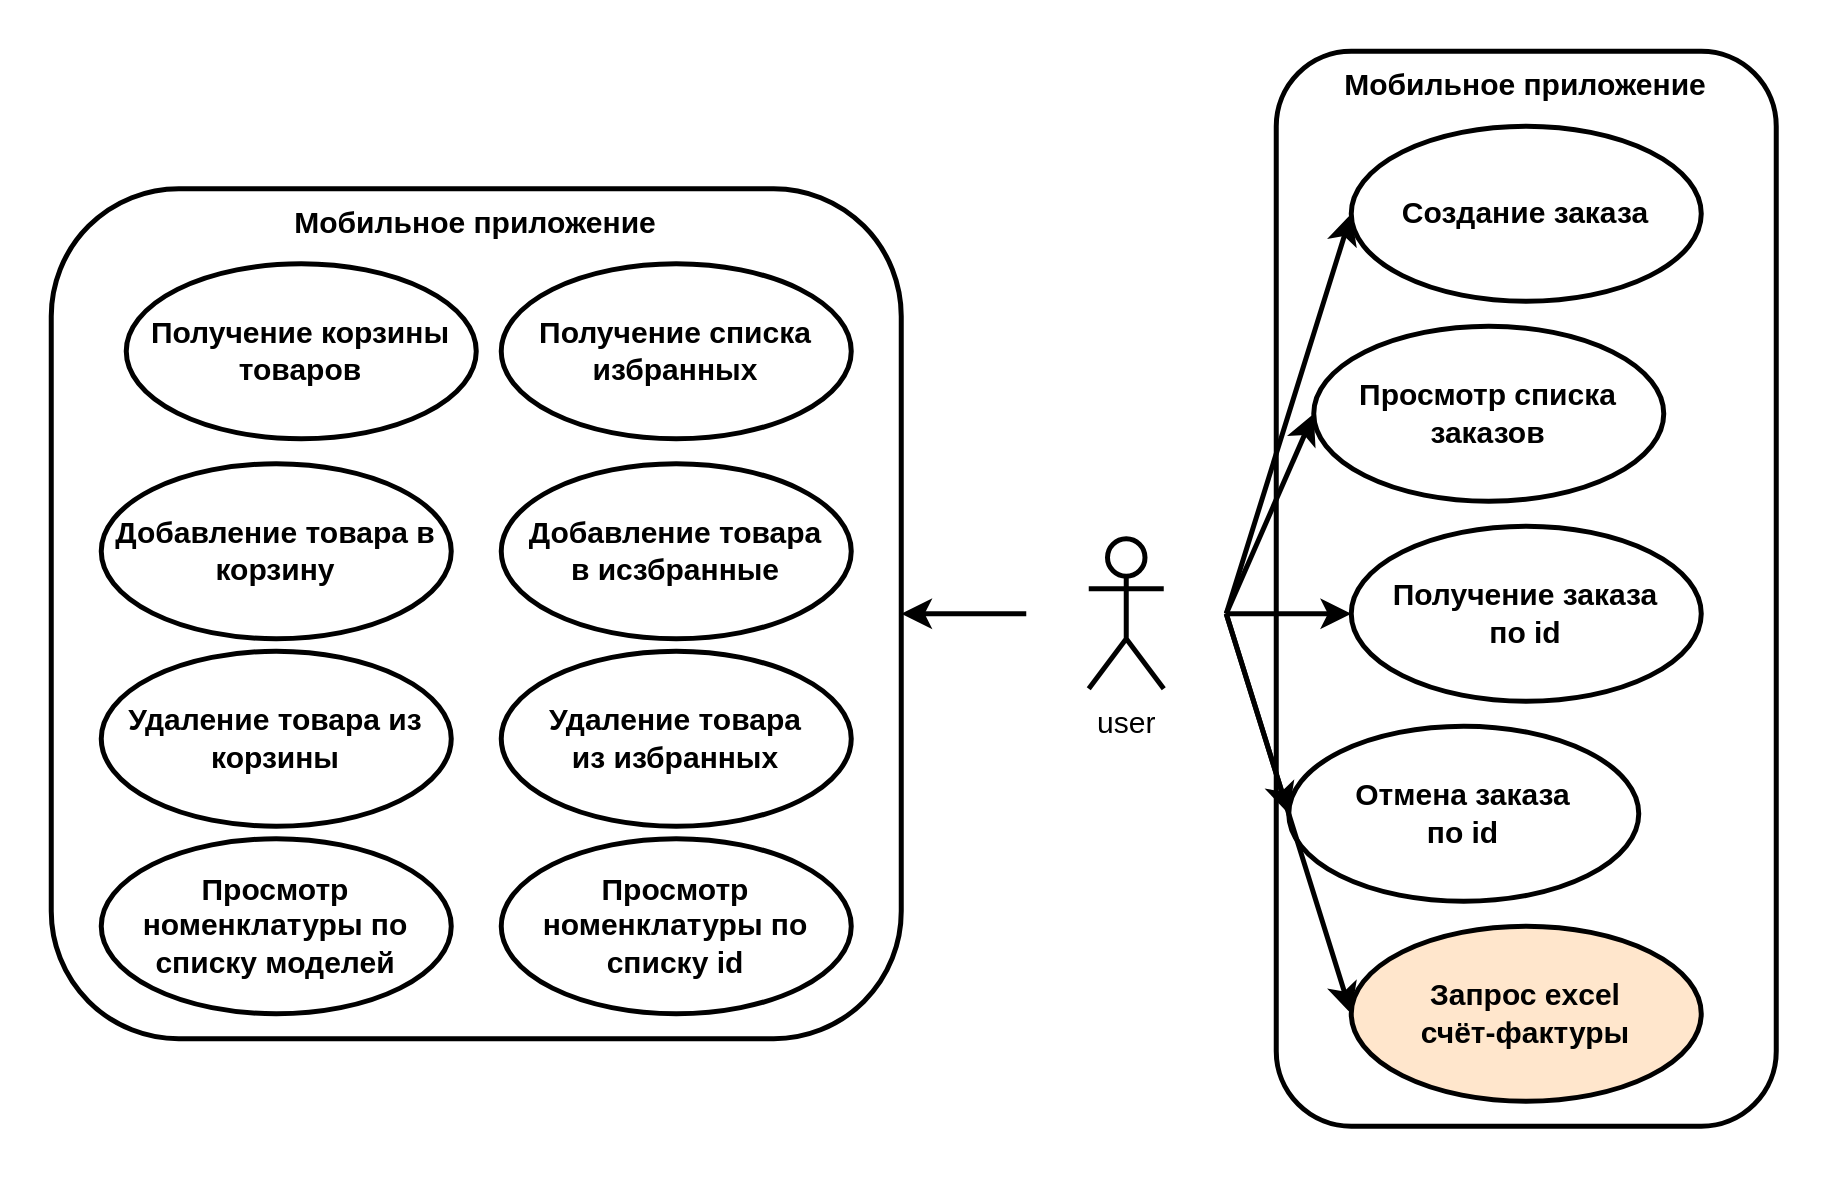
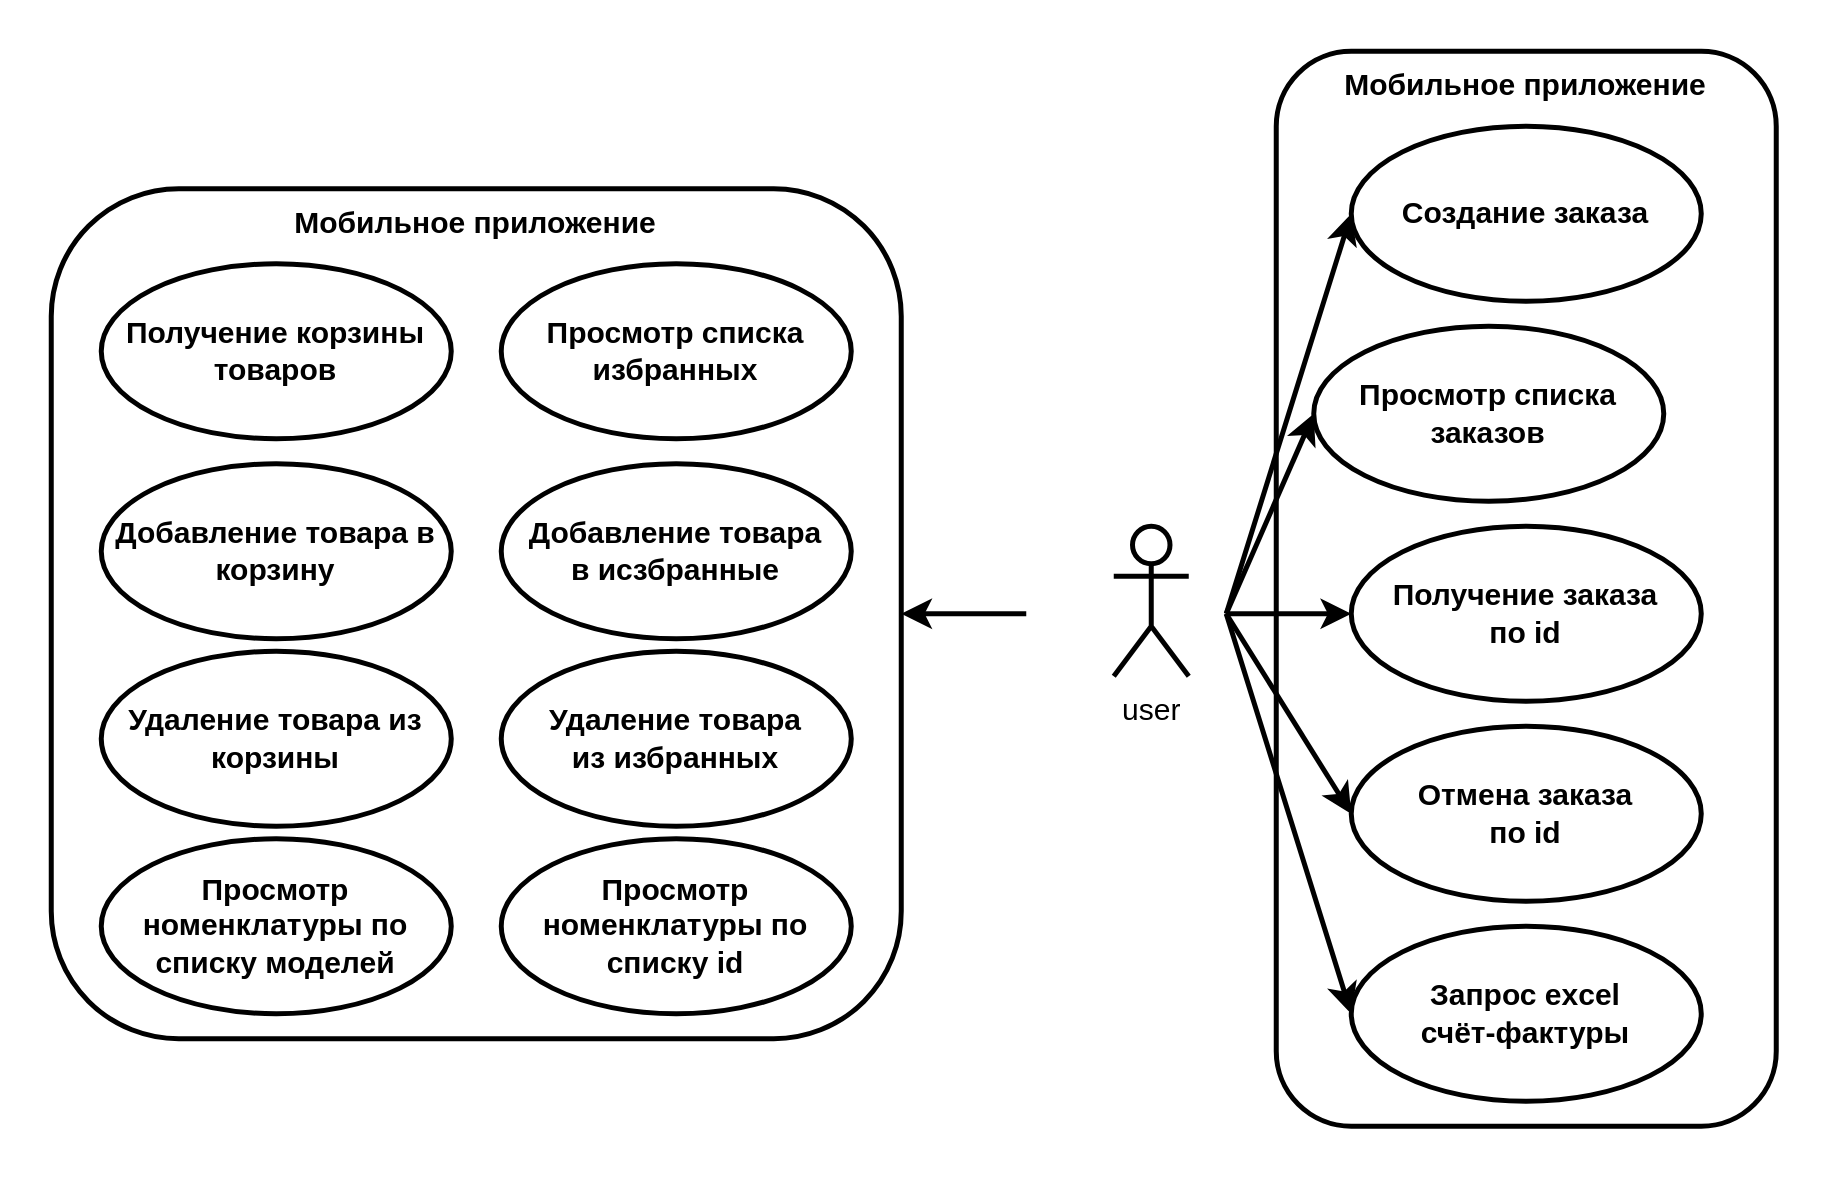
  <mxCell id="0" />
  <mxCell id="1" parent="0" />
  <mxCell id="2" style="rounded=0;orthogonalLoop=1;jettySize=auto;html=1;exitX=0;exitY=0.5;exitDx=0;exitDy=0;entryX=1;entryY=0.5;entryDx=0;entryDy=0;strokeWidth=2;" edge="1" parent="1" source="3" target="16"><mxGeometry relative="1" as="geometry" /></mxCell>
  <mxCell id="3" value="&amp;nbsp;" style="html=1;whiteSpace=wrap;strokeColor=none;fillColor=none;strokeWidth=2;" parent="1" vertex="1"><mxGeometry x="410" y="185" width="80" height="120" as="geometry" /></mxCell>
- <mxCell id="4" value="user" style="shape=umlActor;verticalLabelPosition=bottom;verticalAlign=top;html=1;strokeWidth=2;" parent="1" vertex="1"><mxGeometry x="435" y="215" width="30" height="60" as="geometry" /></mxCell>
+ <mxCell id="4" value="user" style="shape=umlActor;verticalLabelPosition=bottom;verticalAlign=top;html=1;strokeWidth=2;" parent="1" vertex="1"><mxGeometry x="445" y="210" width="30" height="60" as="geometry" /></mxCell>
  <mxCell id="5" value="Мобильное приложение" style="html=1;whiteSpace=wrap;rounded=1;strokeWidth=2;fontStyle=1;verticalAlign=top;" parent="1" vertex="1"><mxGeometry x="510" y="20" width="200" height="430" as="geometry" /></mxCell>
  <mxCell id="6" value="Создание заказа" style="ellipse;whiteSpace=wrap;html=1;fontStyle=1;strokeWidth=2;" parent="1" vertex="1"><mxGeometry x="540" y="50" width="140" height="70" as="geometry" /></mxCell>
  <mxCell id="7" value="Просмотр списка заказов" style="ellipse;whiteSpace=wrap;html=1;fontStyle=1;strokeWidth=2;" parent="1" vertex="1"><mxGeometry x="525" y="130" width="140" height="70" as="geometry" /></mxCell>
  <mxCell id="8" value="Получение заказа&lt;br&gt;по id" style="ellipse;whiteSpace=wrap;html=1;fontStyle=1;strokeWidth=2;" parent="1" vertex="1"><mxGeometry x="540" y="210" width="140" height="70" as="geometry" /></mxCell>
- <mxCell id="9" value="Отмена заказа&lt;br&gt;по id" style="ellipse;whiteSpace=wrap;html=1;fontStyle=1;strokeWidth=2;" parent="1" vertex="1"><mxGeometry x="515" y="290" width="140" height="70" as="geometry" /></mxCell>
+ <mxCell id="9" value="Отмена заказа&lt;br&gt;по id" style="ellipse;whiteSpace=wrap;html=1;fontStyle=1;strokeWidth=2;" parent="1" vertex="1"><mxGeometry x="540" y="290" width="140" height="70" as="geometry" /></mxCell>
  <mxCell id="10" style="rounded=0;orthogonalLoop=1;jettySize=auto;html=1;exitX=1;exitY=0.5;exitDx=0;exitDy=0;entryX=0;entryY=0.5;entryDx=0;entryDy=0;strokeWidth=2;" parent="1" source="3" target="6" edge="1"><mxGeometry relative="1" as="geometry" /></mxCell>
  <mxCell id="11" style="rounded=0;orthogonalLoop=1;jettySize=auto;html=1;exitX=1;exitY=0.5;exitDx=0;exitDy=0;entryX=0;entryY=0.5;entryDx=0;entryDy=0;strokeWidth=2;" parent="1" source="3" target="7" edge="1"><mxGeometry relative="1" as="geometry" /></mxCell>
  <mxCell id="12" style="rounded=0;orthogonalLoop=1;jettySize=auto;html=1;exitX=1;exitY=0.5;exitDx=0;exitDy=0;entryX=0;entryY=0.5;entryDx=0;entryDy=0;strokeWidth=2;" parent="1" source="3" target="8" edge="1"><mxGeometry relative="1" as="geometry" /></mxCell>
  <mxCell id="13" style="rounded=0;orthogonalLoop=1;jettySize=auto;html=1;exitX=1;exitY=0.5;exitDx=0;exitDy=0;entryX=0;entryY=0.5;entryDx=0;entryDy=0;strokeWidth=2;" parent="1" source="3" target="9" edge="1"><mxGeometry relative="1" as="geometry" /></mxCell>
- <mxCell id="14" value="Запрос excel&lt;br&gt;счёт-фактуры" style="ellipse;whiteSpace=wrap;html=1;fontStyle=1;strokeWidth=2;fillColor=#ffe6cc;" vertex="1" parent="1"><mxGeometry x="540" y="370" width="140" height="70" as="geometry" /></mxCell>
+ <mxCell id="14" value="Запрос excel&lt;br&gt;счёт-фактуры" style="ellipse;whiteSpace=wrap;html=1;fontStyle=1;strokeWidth=2;" vertex="1" parent="1"><mxGeometry x="540" y="370" width="140" height="70" as="geometry" /></mxCell>
  <mxCell id="15" style="rounded=0;orthogonalLoop=1;jettySize=auto;html=1;exitX=1;exitY=0.5;exitDx=0;exitDy=0;entryX=0;entryY=0.5;entryDx=0;entryDy=0;strokeWidth=2;" edge="1" parent="1" source="3" target="14"><mxGeometry relative="1" as="geometry" /></mxCell>
  <mxCell id="16" value="Мобильное приложение" style="html=1;whiteSpace=wrap;rounded=1;strokeWidth=2;fontStyle=1;verticalAlign=top;" vertex="1" parent="1"><mxGeometry x="20" y="75" width="340" height="340" as="geometry" /></mxCell>
- <mxCell id="17" value="Получение списка избранных" style="ellipse;whiteSpace=wrap;html=1;fontStyle=1;strokeWidth=2;" vertex="1" parent="1"><mxGeometry x="200" y="105" width="140" height="70" as="geometry" /></mxCell>
+ <mxCell id="17" value="Просмотр списка избранных" style="ellipse;whiteSpace=wrap;html=1;fontStyle=1;strokeWidth=2;" vertex="1" parent="1"><mxGeometry x="200" y="105" width="140" height="70" as="geometry" /></mxCell>
  <mxCell id="18" value="Добавление товара&lt;br&gt;в исзбранные" style="ellipse;whiteSpace=wrap;html=1;fontStyle=1;strokeWidth=2;" vertex="1" parent="1"><mxGeometry x="200" y="185" width="140" height="70" as="geometry" /></mxCell>
  <mxCell id="19" value="Удаление товара&lt;br&gt;из избранных" style="ellipse;whiteSpace=wrap;html=1;fontStyle=1;strokeWidth=2;" vertex="1" parent="1"><mxGeometry x="200" y="260" width="140" height="70" as="geometry" /></mxCell>
  <mxCell id="20" value="Просмотр номенклатуры по списку id" style="ellipse;whiteSpace=wrap;html=1;fontStyle=1;strokeWidth=2;" vertex="1" parent="1"><mxGeometry x="200" y="335" width="140" height="70" as="geometry" /></mxCell>
  <mxCell id="21" value="Просмотр номенклатуры по списку моделей" style="ellipse;whiteSpace=wrap;html=1;fontStyle=1;strokeWidth=2;" vertex="1" parent="1"><mxGeometry x="40" y="335" width="140" height="70" as="geometry" /></mxCell>
- <mxCell id="22" value="Получение корзины товаров" style="ellipse;whiteSpace=wrap;html=1;fontStyle=1;strokeWidth=2;" vertex="1" parent="1"><mxGeometry x="50" y="105" width="140" height="70" as="geometry" /></mxCell>
+ <mxCell id="22" value="Получение корзины товаров" style="ellipse;whiteSpace=wrap;html=1;fontStyle=1;strokeWidth=2;" vertex="1" parent="1"><mxGeometry x="40" y="105" width="140" height="70" as="geometry" /></mxCell>
  <mxCell id="23" value="Добавление товара в корзину" style="ellipse;whiteSpace=wrap;html=1;fontStyle=1;strokeWidth=2;" vertex="1" parent="1"><mxGeometry x="40" y="185" width="140" height="70" as="geometry" /></mxCell>
  <mxCell id="24" value="Удаление товара из корзины" style="ellipse;whiteSpace=wrap;html=1;fontStyle=1;strokeWidth=2;" vertex="1" parent="1"><mxGeometry x="40" y="260" width="140" height="70" as="geometry" /></mxCell>
